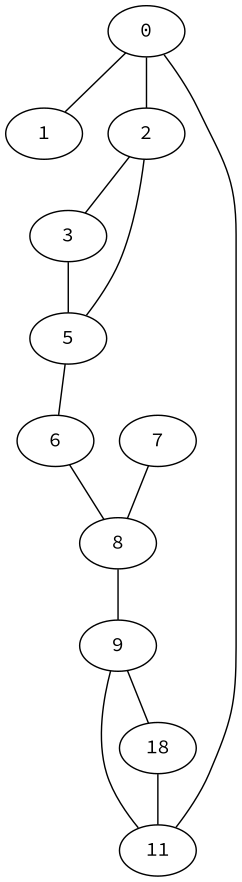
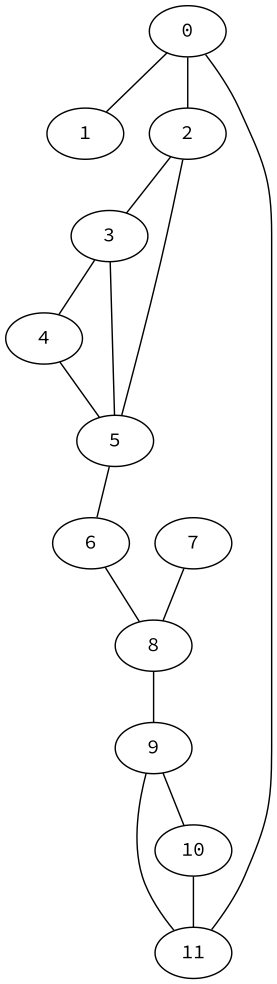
  graph {
    fontname="Source Code Pro"
    node [fontname="Source Code Pro"]
    edge [fontname="Source Code Pro"]
    0
    1
    2
    11
    3
+   4
    5
    6
    8
    7
    9
-   10 [label=18]
+   10
    0 -- 1
    0 -- 2
    0 -- 11
    2 -- 3
+   3 -- 4
    3 -- 5
+   4 -- 5
    5 -- 2
    5 -- 6
    6 -- 8
    8 -- 9
    7 -- 8
    9 -- 11
    9 -- 10
    10 -- 11
  }
